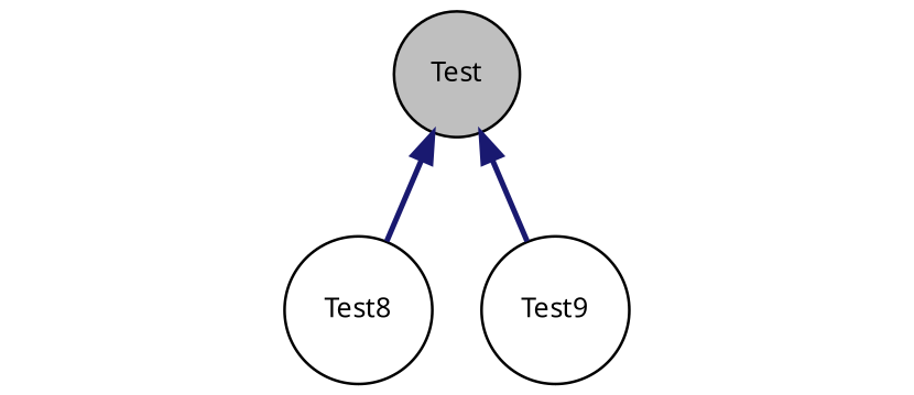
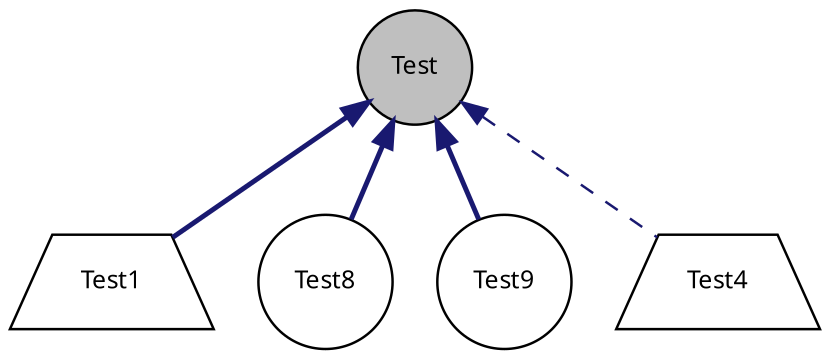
  digraph {
    fontname="Noto Sans"
    node [color=black fillcolor=white fontname="Noto Sans" fontsize=10 shape=circle style=filled]
    edge [color=midnightblue dir=back fontname="Noto Sans" fontsize=10 labelfontname=Helvetica labelfontsize=10 style=bold]
    n1 [fillcolor=grey75 fontcolor=black height=0.2 label=Test width=0.4]
+   n2 [height=0.2 label=Test1 shape=trapezium width=0.4]
    n3 [height=0.2 label=Test8 width=0.4]
    n4 [height=0.2 label=Test9 width=0.4]
+   n5 [height=0.2 label=Test4 shape=trapezium width=0.4]
+   n1 -> n2
    n1 -> n3
    n1 -> n4
+   n1 -> n5 [style=dashed]
  }
